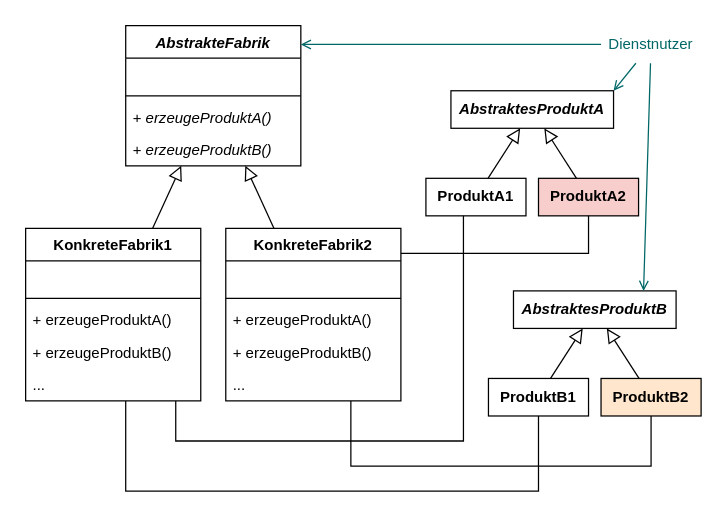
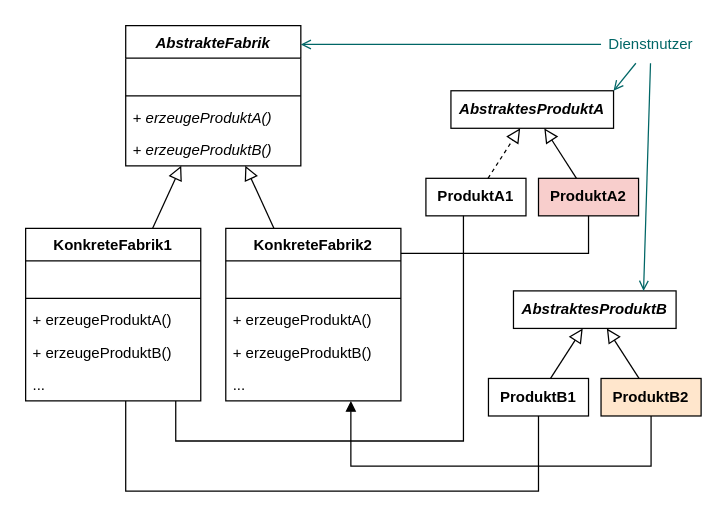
  <mxCell id="0" />
  <mxCell id="1" parent="0" />
  <mxCell id="2" value="AbstrakteFabrik" style="swimlane;fontStyle=3;align=center;verticalAlign=top;childLayout=stackLayout;horizontal=1;startSize=26;horizontalStack=0;resizeParent=1;resizeParentMax=0;resizeLast=0;collapsible=1;marginBottom=0;whiteSpace=wrap;html=1;points=[[0,0,0,0,0],[0,0.25,0,0,0],[0,0.5,0,0,0],[0,0.75,0,0,0],[0,1,0,0,0],[0.25,0,0,0,0],[0.25,1,0,0,0],[0.5,0,0,0,0],[0.5,1,0,0,0],[0.75,0,0,0,0],[0.75,1,0,0,0],[1,0,0,0,0],[1,0.1,0,0,0],[1,0.2,0,0,0],[1,0.25,0,0,0],[1,0.3,0,0,0],[1,0.4,0,0,0],[1,0.5,0,0,0],[1,0.6,0,0,0],[1,0.7,0,0,0],[1,0.75,0,0,0],[1,0.8,0,0,0],[1,0.9,0,0,0],[1,1,0,0,0]];" parent="1" vertex="1"><mxGeometry x="100" y="20" width="140" height="112" as="geometry" /></mxCell>
  <mxCell id="3" value="&amp;nbsp;" style="text;strokeColor=none;fillColor=none;align=left;verticalAlign=top;spacingLeft=4;spacingRight=4;overflow=hidden;rotatable=0;points=[[0,0.5],[1,0.5]];portConstraint=eastwest;whiteSpace=wrap;html=1;" parent="2" vertex="1"><mxGeometry y="26" width="140" height="26" as="geometry" /></mxCell>
  <mxCell id="4" value="" style="line;strokeWidth=1;fillColor=none;align=left;verticalAlign=middle;spacingTop=-1;spacingLeft=3;spacingRight=3;rotatable=0;labelPosition=right;points=[];portConstraint=eastwest;strokeColor=inherit;" parent="2" vertex="1"><mxGeometry y="52" width="140" height="8" as="geometry" /></mxCell>
  <mxCell id="5" value="+ erzeugeProduktA()" style="text;strokeColor=none;fillColor=none;align=left;verticalAlign=top;spacingLeft=4;spacingRight=4;overflow=hidden;rotatable=0;points=[[0,0.5],[1,0.5]];portConstraint=eastwest;whiteSpace=wrap;html=1;fontStyle=2" parent="2" vertex="1"><mxGeometry y="60" width="140" height="26" as="geometry" /></mxCell>
  <mxCell id="6" value="+ erzeugeProduktB()" style="text;strokeColor=none;fillColor=none;align=left;verticalAlign=top;spacingLeft=4;spacingRight=4;overflow=hidden;rotatable=0;points=[[0,0.5],[1,0.5]];portConstraint=eastwest;whiteSpace=wrap;html=1;fontStyle=2" parent="2" vertex="1"><mxGeometry y="86" width="140" height="26" as="geometry" /></mxCell>
  <mxCell id="7" value="KonkreteFabrik1" style="swimlane;fontStyle=1;align=center;verticalAlign=top;childLayout=stackLayout;horizontal=1;startSize=26;horizontalStack=0;resizeParent=1;resizeParentMax=0;resizeLast=0;collapsible=1;marginBottom=0;whiteSpace=wrap;html=1;" parent="1" vertex="1"><mxGeometry x="20" y="182" width="140" height="138" as="geometry" /></mxCell>
  <mxCell id="8" value="&amp;nbsp;" style="text;strokeColor=none;fillColor=none;align=left;verticalAlign=top;spacingLeft=4;spacingRight=4;overflow=hidden;rotatable=0;points=[[0,0.5],[1,0.5]];portConstraint=eastwest;whiteSpace=wrap;html=1;" parent="7" vertex="1"><mxGeometry y="26" width="140" height="26" as="geometry" /></mxCell>
  <mxCell id="9" value="" style="line;strokeWidth=1;fillColor=none;align=left;verticalAlign=middle;spacingTop=-1;spacingLeft=3;spacingRight=3;rotatable=0;labelPosition=right;points=[];portConstraint=eastwest;strokeColor=inherit;" parent="7" vertex="1"><mxGeometry y="52" width="140" height="8" as="geometry" /></mxCell>
  <mxCell id="10" value="+ erzeugeProduktA()" style="text;strokeColor=none;fillColor=none;align=left;verticalAlign=top;spacingLeft=4;spacingRight=4;overflow=hidden;rotatable=0;points=[[0,0.5],[1,0.5]];portConstraint=eastwest;whiteSpace=wrap;html=1;" parent="7" vertex="1"><mxGeometry y="60" width="140" height="26" as="geometry" /></mxCell>
  <mxCell id="11" value="+ erzeugeProduktB()" style="text;strokeColor=none;fillColor=none;align=left;verticalAlign=top;spacingLeft=4;spacingRight=4;overflow=hidden;rotatable=0;points=[[0,0.5],[1,0.5]];portConstraint=eastwest;whiteSpace=wrap;html=1;" parent="7" vertex="1"><mxGeometry y="86" width="140" height="26" as="geometry" /></mxCell>
  <mxCell id="12" value="..." style="text;strokeColor=none;fillColor=none;align=left;verticalAlign=top;spacingLeft=4;spacingRight=4;overflow=hidden;rotatable=0;points=[[0,0.5],[1,0.5]];portConstraint=eastwest;whiteSpace=wrap;html=1;" parent="7" vertex="1"><mxGeometry y="112" width="140" height="26" as="geometry" /></mxCell>
  <mxCell id="13" value="KonkreteFabrik2" style="swimlane;fontStyle=1;align=center;verticalAlign=top;childLayout=stackLayout;horizontal=1;startSize=26;horizontalStack=0;resizeParent=1;resizeParentMax=0;resizeLast=0;collapsible=1;marginBottom=0;whiteSpace=wrap;html=1;" parent="1" vertex="1"><mxGeometry x="180" y="182" width="140" height="138" as="geometry" /></mxCell>
  <mxCell id="14" value="&amp;nbsp;" style="text;strokeColor=none;fillColor=none;align=left;verticalAlign=top;spacingLeft=4;spacingRight=4;overflow=hidden;rotatable=0;points=[[0,0.5],[1,0.5]];portConstraint=eastwest;whiteSpace=wrap;html=1;" parent="13" vertex="1"><mxGeometry y="26" width="140" height="26" as="geometry" /></mxCell>
  <mxCell id="15" value="" style="line;strokeWidth=1;fillColor=none;align=left;verticalAlign=middle;spacingTop=-1;spacingLeft=3;spacingRight=3;rotatable=0;labelPosition=right;points=[];portConstraint=eastwest;strokeColor=inherit;" parent="13" vertex="1"><mxGeometry y="52" width="140" height="8" as="geometry" /></mxCell>
  <mxCell id="16" value="+ erzeugeProduktA()" style="text;strokeColor=none;fillColor=none;align=left;verticalAlign=top;spacingLeft=4;spacingRight=4;overflow=hidden;rotatable=0;points=[[0,0.5],[1,0.5]];portConstraint=eastwest;whiteSpace=wrap;html=1;" parent="13" vertex="1"><mxGeometry y="60" width="140" height="26" as="geometry" /></mxCell>
  <mxCell id="17" value="+ erzeugeProduktB()" style="text;strokeColor=none;fillColor=none;align=left;verticalAlign=top;spacingLeft=4;spacingRight=4;overflow=hidden;rotatable=0;points=[[0,0.5],[1,0.5]];portConstraint=eastwest;whiteSpace=wrap;html=1;" parent="13" vertex="1"><mxGeometry y="86" width="140" height="26" as="geometry" /></mxCell>
  <mxCell id="18" value="..." style="text;strokeColor=none;fillColor=none;align=left;verticalAlign=top;spacingLeft=4;spacingRight=4;overflow=hidden;rotatable=0;points=[[0,0.5],[1,0.5]];portConstraint=eastwest;whiteSpace=wrap;html=1;" parent="13" vertex="1"><mxGeometry y="112" width="140" height="26" as="geometry" /></mxCell>
  <mxCell id="19" value="AbstraktesProduktB" style="rounded=0;whiteSpace=wrap;html=1;fontStyle=3;points=[[0,0,0,0,0],[0,0.25,0,0,0],[0,0.5,0,0,0],[0,0.75,0,0,0],[0,1,0,0,0],[0.1,0,0,0,0],[0.2,0,0,0,0],[0.25,0,0,0,0],[0.25,1,0,0,0],[0.3,0,0,0,0],[0.4,0,0,0,0],[0.5,0,0,0,0],[0.5,1,0,0,0],[0.6,0,0,0,0],[0.7,0,0,0,0],[0.75,0,0,0,0],[0.75,1,0,0,0],[0.8,0,0,0,0],[0.9,0,0,0,0],[1,0,0,0,0],[1,0.25,0,0,0],[1,0.5,0,0,0],[1,0.75,0,0,0],[1,1,0,0,0]];" parent="1" vertex="1"><mxGeometry x="410" y="232" width="130" height="30" as="geometry" /></mxCell>
  <mxCell id="20" value="AbstraktesProduktA" style="rounded=0;whiteSpace=wrap;html=1;fontStyle=3" parent="1" vertex="1"><mxGeometry x="360" y="72" width="130" height="30" as="geometry" /></mxCell>
  <mxCell id="21" value="ProduktA1" style="rounded=0;whiteSpace=wrap;html=1;fontStyle=1" parent="1" vertex="1"><mxGeometry x="340" y="142" width="80" height="30" as="geometry" /></mxCell>
  <mxCell id="22" value="ProduktA2" style="rounded=0;whiteSpace=wrap;html=1;fontStyle=1;fillColor=#f8cecc;" parent="1" vertex="1"><mxGeometry x="430" y="142" width="80" height="30" as="geometry" /></mxCell>
  <mxCell id="23" value="ProduktB1" style="rounded=0;whiteSpace=wrap;html=1;fontStyle=1" parent="1" vertex="1"><mxGeometry x="390" y="302" width="80" height="30" as="geometry" /></mxCell>
  <mxCell id="24" value="&lt;div&gt;ProduktB2&lt;/div&gt;" style="rounded=0;whiteSpace=wrap;html=1;fontStyle=1;fillColor=#ffe6cc;" parent="1" vertex="1"><mxGeometry x="480" y="302" width="80" height="30" as="geometry" /></mxCell>
  <mxCell id="25" value="" style="endArrow=block;html=1;rounded=0;endFill=0;endSize=9;" parent="1" source="7" target="2" edge="1"><mxGeometry width="50" height="50" relative="1" as="geometry"><mxPoint x="-100" y="362" as="sourcePoint" /><mxPoint x="-50" y="312" as="targetPoint" /></mxGeometry></mxCell>
  <mxCell id="26" value="" style="endArrow=block;html=1;rounded=0;endFill=0;endSize=9;" parent="1" source="13" target="2" edge="1"><mxGeometry width="50" height="50" relative="1" as="geometry"><mxPoint x="146" y="192" as="sourcePoint" /><mxPoint x="171" y="144" as="targetPoint" /></mxGeometry></mxCell>
- <mxCell id="27" value="" style="endArrow=block;html=1;rounded=0;endFill=0;endSize=9;" parent="1" source="21" target="20" edge="1"><mxGeometry width="50" height="50" relative="1" as="geometry"><mxPoint x="150" y="510" as="sourcePoint" /><mxPoint x="175" y="462" as="targetPoint" /></mxGeometry></mxCell>
+ <mxCell id="27" value="" style="endArrow=block;html=1;rounded=0;endFill=0;endSize=9;dashed=1;" parent="1" source="21" target="20" edge="1"><mxGeometry width="50" height="50" relative="1" as="geometry"><mxPoint x="150" y="510" as="sourcePoint" /><mxPoint x="175" y="462" as="targetPoint" /></mxGeometry></mxCell>
  <mxCell id="28" value="" style="endArrow=block;html=1;rounded=0;endFill=0;endSize=9;" parent="1" source="22" target="20" edge="1"><mxGeometry width="50" height="50" relative="1" as="geometry"><mxPoint x="160" y="520" as="sourcePoint" /><mxPoint x="185" y="472" as="targetPoint" /></mxGeometry></mxCell>
  <mxCell id="29" value="" style="endArrow=block;html=1;rounded=0;endFill=0;endSize=9;" parent="1" source="24" target="19" edge="1"><mxGeometry width="50" height="50" relative="1" as="geometry"><mxPoint x="180" y="490" as="sourcePoint" /><mxPoint x="205" y="442" as="targetPoint" /></mxGeometry></mxCell>
  <mxCell id="30" value="" style="endArrow=block;html=1;rounded=0;endFill=0;endSize=9;" parent="1" source="23" target="19" edge="1"><mxGeometry width="50" height="50" relative="1" as="geometry"><mxPoint x="190" y="500" as="sourcePoint" /><mxPoint x="215" y="452" as="targetPoint" /></mxGeometry></mxCell>
  <mxCell id="31" value="" style="endArrow=none;html=1;rounded=0;edgeStyle=orthogonalEdgeStyle;" parent="1" source="23" target="7" edge="1"><mxGeometry width="50" height="50" relative="1" as="geometry"><mxPoint x="110" y="472" as="sourcePoint" /><mxPoint x="160" y="422" as="targetPoint" /><Array as="points"><mxPoint x="430" y="392" /><mxPoint x="100" y="392" /></Array></mxGeometry></mxCell>
  <mxCell id="32" value="" style="endArrow=none;html=1;rounded=0;edgeStyle=orthogonalEdgeStyle;" parent="1" source="21" target="7" edge="1"><mxGeometry width="50" height="50" relative="1" as="geometry"><mxPoint x="50" y="482" as="sourcePoint" /><mxPoint x="100" y="432" as="targetPoint" /><Array as="points"><mxPoint x="370" y="352" /><mxPoint x="140" y="352" /></Array></mxGeometry></mxCell>
  <mxCell id="33" value="" style="endArrow=none;html=1;rounded=0;edgeStyle=orthogonalEdgeStyle;" parent="1" source="22" target="13" edge="1"><mxGeometry width="50" height="50" relative="1" as="geometry"><mxPoint x="70" y="502" as="sourcePoint" /><mxPoint x="120" y="452" as="targetPoint" /><Array as="points"><mxPoint x="470" y="202" /></Array></mxGeometry></mxCell>
- <mxCell id="34" value="" style="endArrow=none;html=1;rounded=0;edgeStyle=orthogonalEdgeStyle;" parent="1" source="24" target="13" edge="1"><mxGeometry width="50" height="50" relative="1" as="geometry"><mxPoint x="80" y="512" as="sourcePoint" /><mxPoint x="130" y="462" as="targetPoint" /><Array as="points"><mxPoint x="520" y="372" /><mxPoint x="280" y="372" /></Array></mxGeometry></mxCell>
+ <mxCell id="34" value="" style="endArrow=block;html=1;rounded=0;edgeStyle=orthogonalEdgeStyle;" parent="1" source="24" target="13" edge="1"><mxGeometry width="50" height="50" relative="1" as="geometry"><mxPoint x="80" y="512" as="sourcePoint" /><mxPoint x="130" y="462" as="targetPoint" /><Array as="points"><mxPoint x="520" y="372" /><mxPoint x="280" y="372" /></Array></mxGeometry></mxCell>
  <mxCell id="35" value="Dienstnutzer" style="text;html=1;align=center;verticalAlign=middle;whiteSpace=wrap;rounded=0;fontColor=#006666;fontStyle=0" parent="1" vertex="1"><mxGeometry x="480" y="20" width="80" height="30" as="geometry" /></mxCell>
  <mxCell id="36" value="" style="endArrow=open;html=1;rounded=0;endFill=0;strokeColor=#006666;exitX=0;exitY=0.5;exitDx=0;exitDy=0;" parent="1" source="35" edge="1"><mxGeometry width="50" height="50" relative="1" as="geometry"><mxPoint x="450" y="35" as="sourcePoint" /><mxPoint x="240" y="35" as="targetPoint" /></mxGeometry></mxCell>
  <mxCell id="37" value="" style="endArrow=open;html=1;rounded=0;endFill=0;strokeColor=#006666;entryX=0.8;entryY=0;entryDx=0;entryDy=0;entryPerimeter=0;" parent="1" source="35" target="19" edge="1"><mxGeometry width="50" height="50" relative="1" as="geometry"><mxPoint x="520" y="19" as="sourcePoint" /><mxPoint x="230" y="32" as="targetPoint" /></mxGeometry></mxCell>
  <mxCell id="38" value="" style="endArrow=open;html=1;rounded=0;endFill=0;strokeColor=#006666;entryX=1;entryY=0;entryDx=0;entryDy=0;" parent="1" source="35" target="20" edge="1"><mxGeometry width="50" height="50" relative="1" as="geometry"><mxPoint x="530" y="29" as="sourcePoint" /><mxPoint x="240" y="42" as="targetPoint" /></mxGeometry></mxCell>
